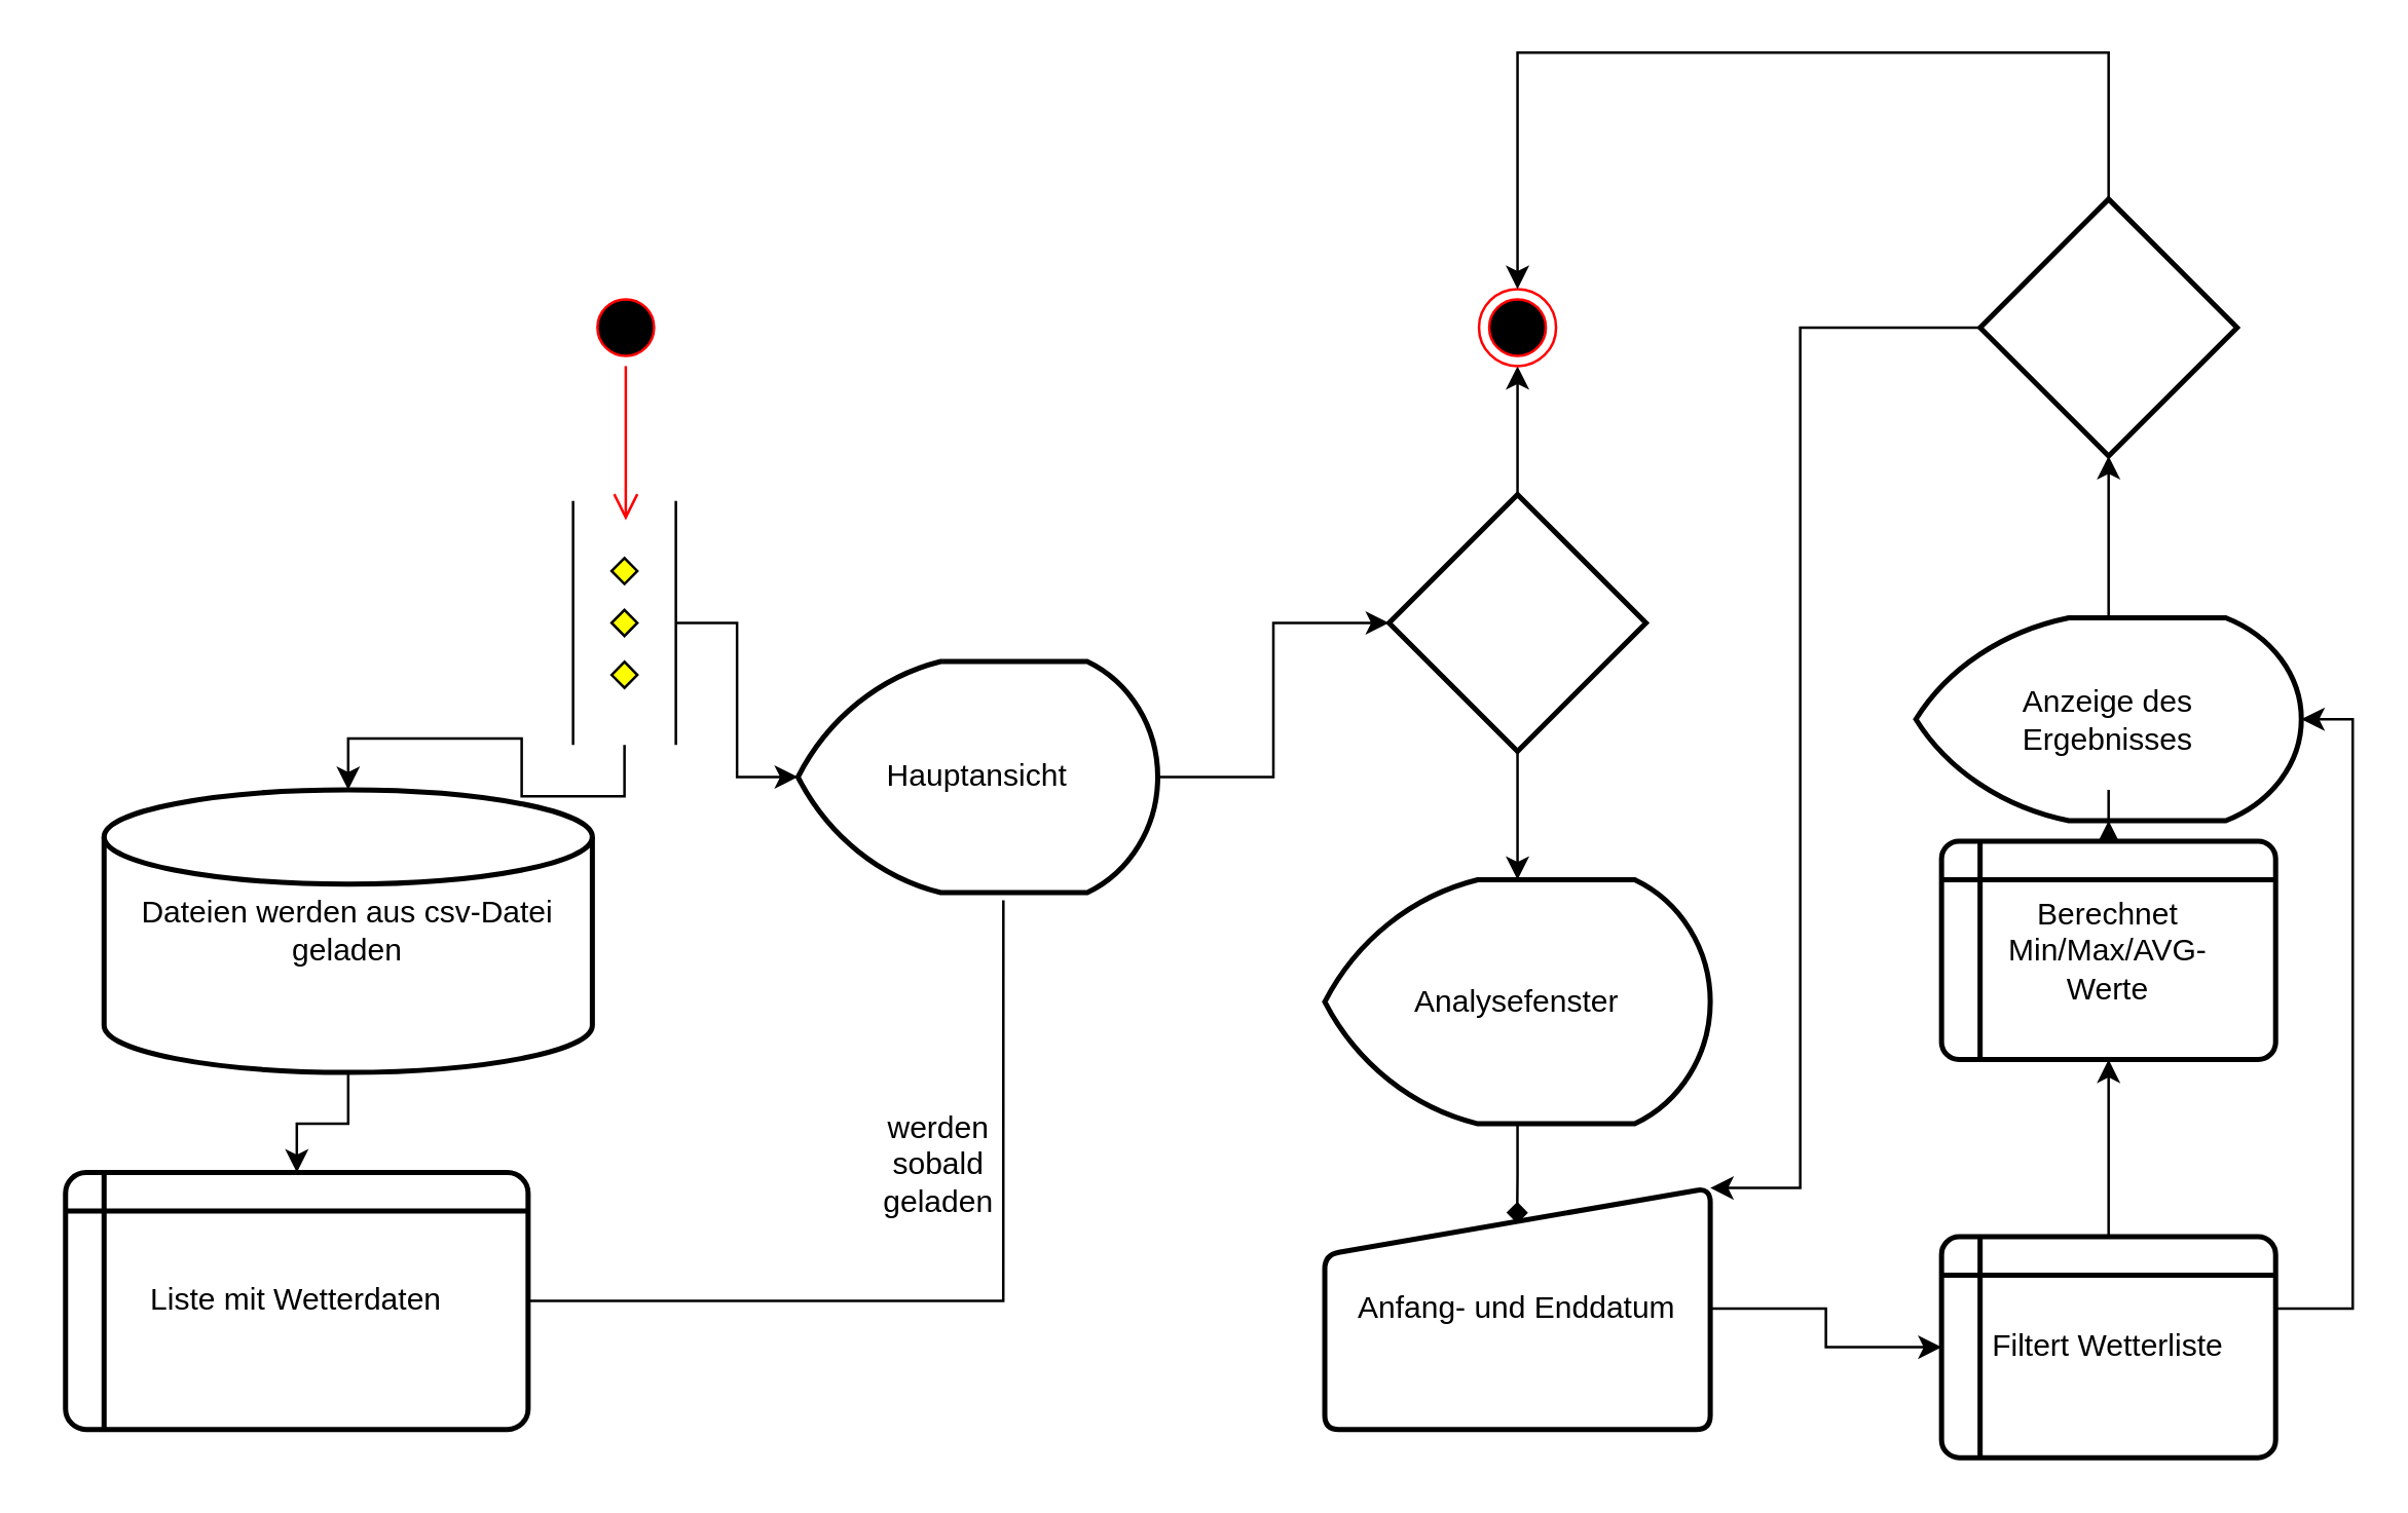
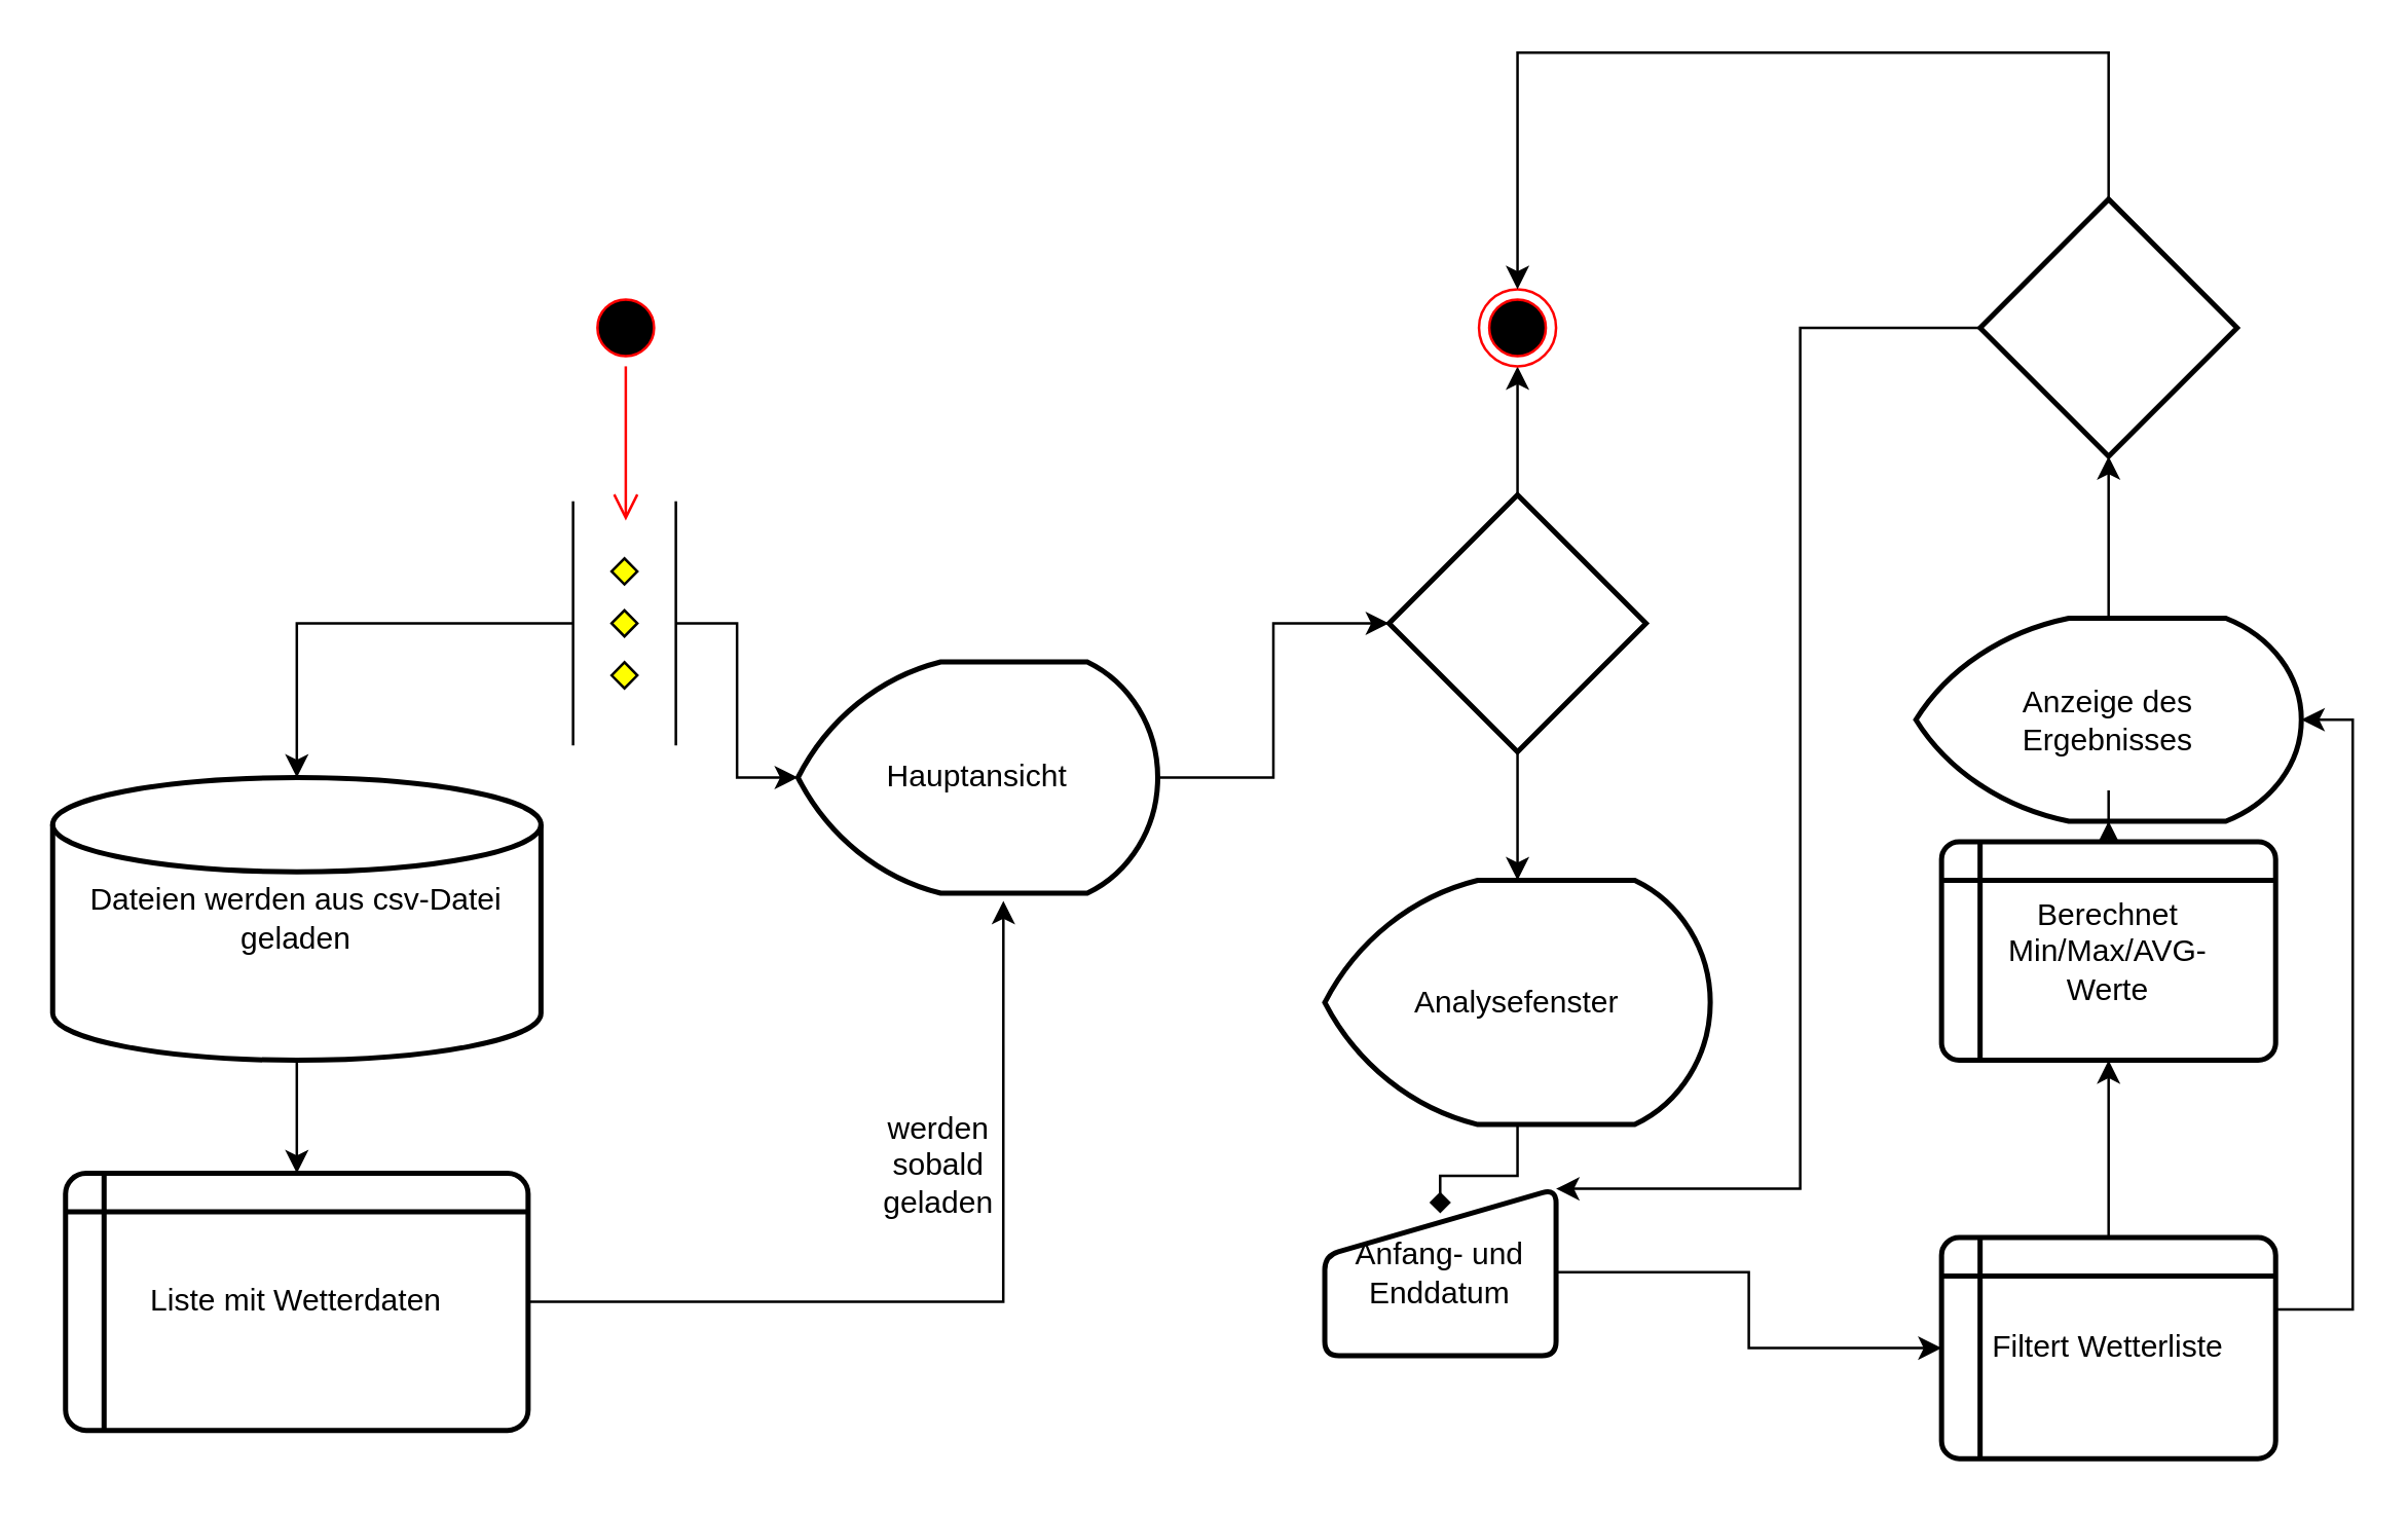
  <mxCell id="0" />
  <mxCell id="1" parent="0" />
  <mxCell id="2" value="" style="edgeStyle=orthogonalEdgeStyle;rounded=0;orthogonalLoop=1;jettySize=auto;html=1;" edge="1" parent="1" source="3" target="5"><mxGeometry relative="1" as="geometry" /></mxCell>
- <mxCell id="3" value="Dateien werden aus csv-Datei&lt;br&gt;geladen" style="strokeWidth=2;html=1;shape=mxgraph.flowchart.database;whiteSpace=wrap;" vertex="1" parent="1"><mxGeometry x="40" y="307" width="190" height="110" as="geometry" /></mxCell>
- <mxCell id="4" style="edgeStyle=orthogonalEdgeStyle;rounded=0;orthogonalLoop=1;jettySize=auto;html=1;entryX=0.571;entryY=1.033;entryDx=0;entryDy=0;entryPerimeter=0;endArrow=none;" edge="1" parent="1" source="5" target="12"><mxGeometry relative="1" as="geometry" /></mxCell>
+ <mxCell id="3" value="Dateien werden aus csv-Datei&lt;br&gt;geladen" style="strokeWidth=2;html=1;shape=mxgraph.flowchart.database;whiteSpace=wrap;" vertex="1" parent="1"><mxGeometry x="20" y="302" width="190" height="110" as="geometry" /></mxCell>
+ <mxCell id="4" style="edgeStyle=orthogonalEdgeStyle;rounded=0;orthogonalLoop=1;jettySize=auto;html=1;entryX=0.571;entryY=1.033;entryDx=0;entryDy=0;entryPerimeter=0;" edge="1" parent="1" source="5" target="12"><mxGeometry relative="1" as="geometry" /></mxCell>
  <mxCell id="5" value="Liste mit Wetterdaten" style="shape=internalStorage;whiteSpace=wrap;html=1;dx=15;dy=15;rounded=1;arcSize=8;strokeWidth=2;" vertex="1" parent="1"><mxGeometry x="25" y="456" width="180" height="100" as="geometry" /></mxCell>
  <mxCell id="6" style="edgeStyle=orthogonalEdgeStyle;rounded=0;orthogonalLoop=1;jettySize=auto;html=1;entryX=0.5;entryY=0;entryDx=0;entryDy=0;entryPerimeter=0;" edge="1" parent="1" source="8" target="3"><mxGeometry relative="1" as="geometry" /></mxCell>
  <mxCell id="7" style="edgeStyle=orthogonalEdgeStyle;rounded=0;orthogonalLoop=1;jettySize=auto;html=1;entryX=0;entryY=0.5;entryDx=0;entryDy=0;entryPerimeter=0;" edge="1" parent="1" source="8" target="12"><mxGeometry relative="1" as="geometry" /></mxCell>
  <mxCell id="8" value="" style="verticalLabelPosition=bottom;verticalAlign=top;html=1;shape=mxgraph.flowchart.parallel_mode;pointerEvents=1;rotation=-90;" vertex="1" parent="1"><mxGeometry x="195" y="222" width="95" height="40" as="geometry" /></mxCell>
  <mxCell id="9" value="" style="ellipse;html=1;shape=startState;fillColor=#000000;strokeColor=#ff0000;" vertex="1" parent="1"><mxGeometry x="228" y="112" width="30" height="30" as="geometry" /></mxCell>
  <mxCell id="10" value="" style="edgeStyle=orthogonalEdgeStyle;html=1;verticalAlign=bottom;endArrow=open;endSize=8;strokeColor=#ff0000;rounded=0;" edge="1" source="9" parent="1"><mxGeometry relative="1" as="geometry"><mxPoint x="243" y="202" as="targetPoint" /></mxGeometry></mxCell>
  <mxCell id="11" value="" style="edgeStyle=orthogonalEdgeStyle;rounded=0;orthogonalLoop=1;jettySize=auto;html=1;" edge="1" parent="1" source="12" target="16"><mxGeometry relative="1" as="geometry" /></mxCell>
  <mxCell id="12" value="Hauptansicht" style="strokeWidth=2;html=1;shape=mxgraph.flowchart.display;whiteSpace=wrap;" vertex="1" parent="1"><mxGeometry x="310" y="257" width="140" height="90" as="geometry" /></mxCell>
  <mxCell id="13" value="werden sobald geladen" style="text;html=1;strokeColor=none;fillColor=none;align=center;verticalAlign=middle;whiteSpace=wrap;rounded=0;" vertex="1" parent="1"><mxGeometry x="330" y="420" width="70" height="66" as="geometry" /></mxCell>
  <mxCell id="14" value="" style="edgeStyle=orthogonalEdgeStyle;rounded=0;orthogonalLoop=1;jettySize=auto;html=1;" edge="1" parent="1" source="16" target="18"><mxGeometry relative="1" as="geometry" /></mxCell>
  <mxCell id="15" value="" style="edgeStyle=orthogonalEdgeStyle;rounded=0;orthogonalLoop=1;jettySize=auto;html=1;" edge="1" parent="1" source="16" target="19"><mxGeometry relative="1" as="geometry" /></mxCell>
  <mxCell id="16" value="" style="strokeWidth=2;html=1;shape=mxgraph.flowchart.decision;whiteSpace=wrap;" vertex="1" parent="1"><mxGeometry x="540" y="192" width="100" height="100" as="geometry" /></mxCell>
  <mxCell id="17" value="" style="edgeStyle=orthogonalEdgeStyle;rounded=0;orthogonalLoop=1;jettySize=auto;html=1;entryX=0.499;entryY=0.147;entryDx=0;entryDy=0;entryPerimeter=0;endArrow=diamond;" edge="1" parent="1" source="18" target="21"><mxGeometry relative="1" as="geometry"><mxPoint x="605" y="470" as="targetPoint" /></mxGeometry></mxCell>
  <mxCell id="18" value="Analysefenster" style="strokeWidth=2;html=1;shape=mxgraph.flowchart.display;whiteSpace=wrap;" vertex="1" parent="1"><mxGeometry x="515" y="342" width="150" height="95" as="geometry" /></mxCell>
  <mxCell id="19" value="" style="ellipse;html=1;shape=endState;fillColor=#000000;strokeColor=#ff0000;" vertex="1" parent="1"><mxGeometry x="575" y="112" width="30" height="30" as="geometry" /></mxCell>
  <mxCell id="20" value="" style="edgeStyle=orthogonalEdgeStyle;rounded=0;orthogonalLoop=1;jettySize=auto;html=1;" edge="1" parent="1" source="21" target="29"><mxGeometry relative="1" as="geometry" /></mxCell>
- <mxCell id="21" value="Anfang- und Enddatum" style="html=1;strokeWidth=2;shape=manualInput;whiteSpace=wrap;rounded=1;size=26;arcSize=11;" vertex="1" parent="1"><mxGeometry x="515" y="462" width="150" height="94" as="geometry" /></mxCell>
+ <mxCell id="21" value="Anfang- und Enddatum" style="html=1;strokeWidth=2;shape=manualInput;whiteSpace=wrap;rounded=1;size=26;arcSize=11;" vertex="1" parent="1"><mxGeometry x="515" y="462" width="90" height="65" as="geometry" /></mxCell>
  <mxCell id="22" value="" style="edgeStyle=orthogonalEdgeStyle;rounded=0;orthogonalLoop=1;jettySize=auto;html=1;" edge="1" parent="1" source="23" target="26"><mxGeometry relative="1" as="geometry" /></mxCell>
  <mxCell id="23" value="Anzeige des&lt;br&gt;Ergebnisses" style="strokeWidth=2;html=1;shape=mxgraph.flowchart.display;whiteSpace=wrap;" vertex="1" parent="1"><mxGeometry x="745" y="240" width="150" height="79" as="geometry" /></mxCell>
  <mxCell id="24" style="edgeStyle=orthogonalEdgeStyle;rounded=0;orthogonalLoop=1;jettySize=auto;html=1;entryX=1;entryY=0;entryDx=0;entryDy=0;exitX=0;exitY=0.5;exitDx=0;exitDy=0;exitPerimeter=0;" edge="1" parent="1" source="26" target="21"><mxGeometry relative="1" as="geometry"><Array as="points"><mxPoint x="700" y="127" /><mxPoint x="700" y="462" /></Array></mxGeometry></mxCell>
  <mxCell id="25" style="edgeStyle=orthogonalEdgeStyle;rounded=0;orthogonalLoop=1;jettySize=auto;html=1;entryX=0.5;entryY=0;entryDx=0;entryDy=0;" edge="1" parent="1" source="26" target="19"><mxGeometry relative="1" as="geometry"><Array as="points"><mxPoint x="820" y="20" /><mxPoint x="590" y="20" /></Array></mxGeometry></mxCell>
  <mxCell id="26" value="" style="strokeWidth=2;html=1;shape=mxgraph.flowchart.decision;whiteSpace=wrap;" vertex="1" parent="1"><mxGeometry x="770" y="77" width="100" height="100" as="geometry" /></mxCell>
  <mxCell id="27" style="edgeStyle=orthogonalEdgeStyle;rounded=0;orthogonalLoop=1;jettySize=auto;html=1;entryX=1;entryY=0.5;entryDx=0;entryDy=0;entryPerimeter=0;" edge="1" parent="1" source="29" target="23"><mxGeometry relative="1" as="geometry"><Array as="points"><mxPoint x="915" y="509" /><mxPoint x="915" y="280" /></Array></mxGeometry></mxCell>
  <mxCell id="28" value="" style="edgeStyle=orthogonalEdgeStyle;rounded=0;orthogonalLoop=1;jettySize=auto;html=1;" edge="1" parent="1" source="29" target="31"><mxGeometry relative="1" as="geometry" /></mxCell>
  <mxCell id="29" value="Filtert Wetterliste" style="shape=internalStorage;whiteSpace=wrap;html=1;dx=15;dy=15;rounded=1;arcSize=8;strokeWidth=2;" vertex="1" parent="1"><mxGeometry x="755" y="481" width="130" height="86" as="geometry" /></mxCell>
  <mxCell id="30" value="" style="edgeStyle=orthogonalEdgeStyle;rounded=0;orthogonalLoop=1;jettySize=auto;html=1;" edge="1" parent="1" source="31" target="23"><mxGeometry relative="1" as="geometry" /></mxCell>
  <mxCell id="31" value="Berechnet&lt;br&gt;Min/Max/AVG-&lt;br&gt;Werte" style="shape=internalStorage;whiteSpace=wrap;html=1;dx=15;dy=15;rounded=1;arcSize=8;strokeWidth=2;" vertex="1" parent="1"><mxGeometry x="755" y="327" width="130" height="85" as="geometry" /></mxCell>
